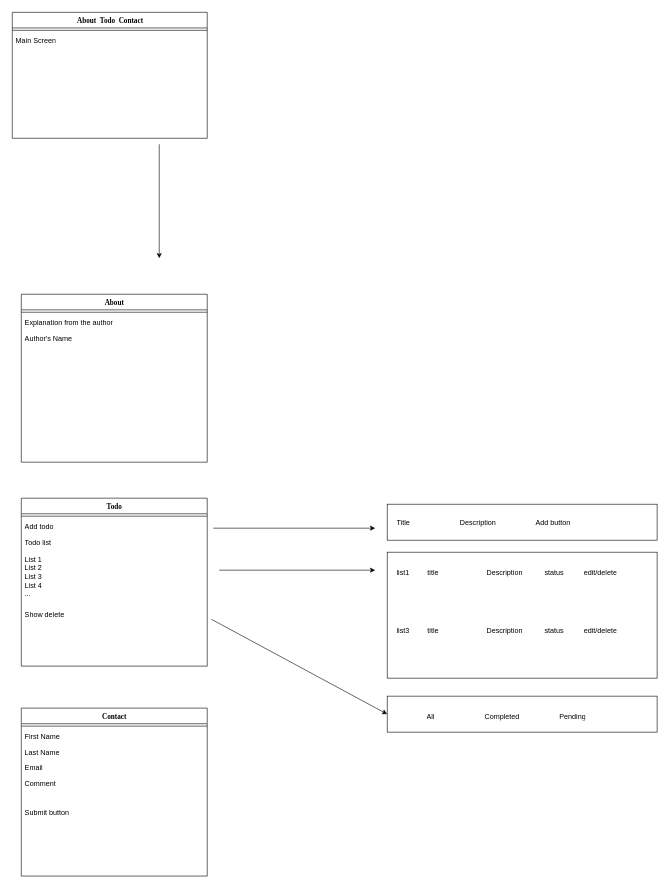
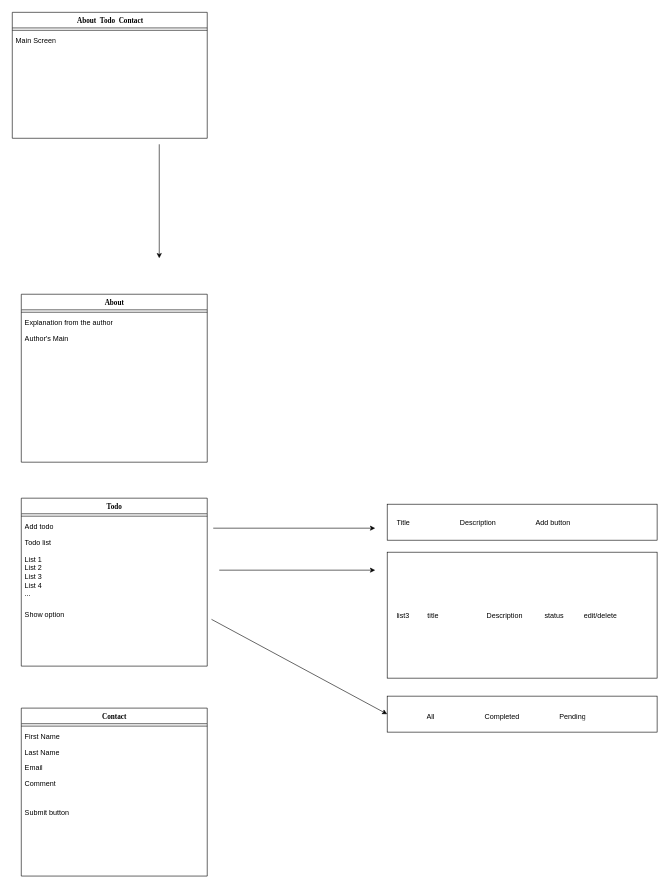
  <mxCell id="0" />
  <mxCell id="1" parent="0" />
  <mxCell id="2" value="About&amp;nbsp; Todo&amp;nbsp; Contact" style="swimlane;html=1;fontStyle=1;align=center;verticalAlign=top;childLayout=stackLayout;horizontal=1;startSize=26;horizontalStack=0;resizeParent=1;resizeLast=0;collapsible=1;marginBottom=0;swimlaneFillColor=#ffffff;rounded=0;shadow=0;comic=0;labelBackgroundColor=none;strokeWidth=1;fillColor=none;fontFamily=Verdana;fontSize=12" parent="1" vertex="1"><mxGeometry x="20" y="20" width="325" height="210" as="geometry" /></mxCell>
  <mxCell id="3" value="" style="line;html=1;strokeWidth=1;fillColor=none;align=left;verticalAlign=middle;spacingTop=-1;spacingLeft=3;spacingRight=3;rotatable=0;labelPosition=right;points=[];portConstraint=eastwest;" parent="2" vertex="1"><mxGeometry y="26" width="325" height="8" as="geometry" /></mxCell>
  <mxCell id="4" value="Main Screen" style="text;html=1;strokeColor=none;fillColor=none;align=left;verticalAlign=top;spacingLeft=4;spacingRight=4;whiteSpace=wrap;overflow=hidden;rotatable=0;points=[[0,0.5],[1,0.5]];portConstraint=eastwest;" parent="2" vertex="1"><mxGeometry y="34" width="325" height="26" as="geometry" /></mxCell>
  <mxCell id="5" value="About" style="swimlane;html=1;fontStyle=1;align=center;verticalAlign=top;childLayout=stackLayout;horizontal=1;startSize=26;horizontalStack=0;resizeParent=1;resizeLast=0;collapsible=1;marginBottom=0;swimlaneFillColor=#ffffff;rounded=0;shadow=0;comic=0;labelBackgroundColor=none;strokeWidth=1;fillColor=none;fontFamily=Verdana;fontSize=12" vertex="1" parent="1"><mxGeometry x="35" y="490" width="310" height="280" as="geometry" /></mxCell>
  <mxCell id="6" value="" style="line;html=1;strokeWidth=1;fillColor=none;align=left;verticalAlign=middle;spacingTop=-1;spacingLeft=3;spacingRight=3;rotatable=0;labelPosition=right;points=[];portConstraint=eastwest;" vertex="1" parent="5"><mxGeometry y="26" width="310" height="8" as="geometry" /></mxCell>
  <mxCell id="7" value="Explanation from the author" style="text;html=1;strokeColor=none;fillColor=none;align=left;verticalAlign=top;spacingLeft=4;spacingRight=4;whiteSpace=wrap;overflow=hidden;rotatable=0;points=[[0,0.5],[1,0.5]];portConstraint=eastwest;" vertex="1" parent="5"><mxGeometry y="34" width="310" height="26" as="geometry" /></mxCell>
- <mxCell id="8" value="Author's Name" style="text;html=1;strokeColor=none;fillColor=none;align=left;verticalAlign=top;spacingLeft=4;spacingRight=4;whiteSpace=wrap;overflow=hidden;rotatable=0;points=[[0,0.5],[1,0.5]];portConstraint=eastwest;" vertex="1" parent="5"><mxGeometry y="60" width="310" height="26" as="geometry" /></mxCell>
+ <mxCell id="8" value="Author's Main" style="text;html=1;strokeColor=none;fillColor=none;align=left;verticalAlign=top;spacingLeft=4;spacingRight=4;whiteSpace=wrap;overflow=hidden;rotatable=0;points=[[0,0.5],[1,0.5]];portConstraint=eastwest;" vertex="1" parent="5"><mxGeometry y="60" width="310" height="26" as="geometry" /></mxCell>
  <mxCell id="9" value="Todo" style="swimlane;html=1;fontStyle=1;align=center;verticalAlign=top;childLayout=stackLayout;horizontal=1;startSize=26;horizontalStack=0;resizeParent=1;resizeLast=0;collapsible=1;marginBottom=0;swimlaneFillColor=#ffffff;rounded=0;shadow=0;comic=0;labelBackgroundColor=none;strokeWidth=1;fillColor=none;fontFamily=Verdana;fontSize=12" vertex="1" parent="1"><mxGeometry x="35" y="830" width="310" height="280" as="geometry" /></mxCell>
  <mxCell id="10" value="" style="line;html=1;strokeWidth=1;fillColor=none;align=left;verticalAlign=middle;spacingTop=-1;spacingLeft=3;spacingRight=3;rotatable=0;labelPosition=right;points=[];portConstraint=eastwest;" vertex="1" parent="9"><mxGeometry y="26" width="310" height="8" as="geometry" /></mxCell>
  <mxCell id="11" value="Add todo" style="text;html=1;strokeColor=none;fillColor=none;align=left;verticalAlign=top;spacingLeft=4;spacingRight=4;whiteSpace=wrap;overflow=hidden;rotatable=0;points=[[0,0.5],[1,0.5]];portConstraint=eastwest;" vertex="1" parent="9"><mxGeometry y="34" width="310" height="26" as="geometry" /></mxCell>
  <mxCell id="12" value="Todo list&lt;br&gt;&lt;br&gt;List 1&lt;br&gt;List 2&lt;br&gt;List 3&lt;br&gt;List 4&lt;br&gt;..." style="text;html=1;strokeColor=none;fillColor=none;align=left;verticalAlign=top;spacingLeft=4;spacingRight=4;whiteSpace=wrap;overflow=hidden;rotatable=0;points=[[0,0.5],[1,0.5]];portConstraint=eastwest;" vertex="1" parent="9"><mxGeometry y="60" width="310" height="120" as="geometry" /></mxCell>
- <mxCell id="13" value="Show delete" style="text;html=1;strokeColor=none;fillColor=none;align=left;verticalAlign=top;spacingLeft=4;spacingRight=4;whiteSpace=wrap;overflow=hidden;rotatable=0;points=[[0,0.5],[1,0.5]];portConstraint=eastwest;" vertex="1" parent="9"><mxGeometry y="180" width="310" height="26" as="geometry" /></mxCell>
+ <mxCell id="13" value="Show option" style="text;html=1;strokeColor=none;fillColor=none;align=left;verticalAlign=top;spacingLeft=4;spacingRight=4;whiteSpace=wrap;overflow=hidden;rotatable=0;points=[[0,0.5],[1,0.5]];portConstraint=eastwest;" vertex="1" parent="9"><mxGeometry y="180" width="310" height="26" as="geometry" /></mxCell>
  <mxCell id="14" value="Contact" style="swimlane;html=1;fontStyle=1;align=center;verticalAlign=top;childLayout=stackLayout;horizontal=1;startSize=26;horizontalStack=0;resizeParent=1;resizeLast=0;collapsible=1;marginBottom=0;swimlaneFillColor=#ffffff;rounded=0;shadow=0;comic=0;labelBackgroundColor=none;strokeWidth=1;fillColor=none;fontFamily=Verdana;fontSize=12" vertex="1" parent="1"><mxGeometry x="35" y="1180" width="310" height="280" as="geometry" /></mxCell>
  <mxCell id="15" value="" style="line;html=1;strokeWidth=1;fillColor=none;align=left;verticalAlign=middle;spacingTop=-1;spacingLeft=3;spacingRight=3;rotatable=0;labelPosition=right;points=[];portConstraint=eastwest;" vertex="1" parent="14"><mxGeometry y="26" width="310" height="8" as="geometry" /></mxCell>
  <mxCell id="16" value="First Name" style="text;html=1;strokeColor=none;fillColor=none;align=left;verticalAlign=top;spacingLeft=4;spacingRight=4;whiteSpace=wrap;overflow=hidden;rotatable=0;points=[[0,0.5],[1,0.5]];portConstraint=eastwest;" vertex="1" parent="14"><mxGeometry y="34" width="310" height="26" as="geometry" /></mxCell>
  <mxCell id="17" value="Last Name" style="text;html=1;strokeColor=none;fillColor=none;align=left;verticalAlign=top;spacingLeft=4;spacingRight=4;whiteSpace=wrap;overflow=hidden;rotatable=0;points=[[0,0.5],[1,0.5]];portConstraint=eastwest;" vertex="1" parent="14"><mxGeometry y="60" width="310" height="26" as="geometry" /></mxCell>
  <mxCell id="18" value="Email" style="text;html=1;strokeColor=none;fillColor=none;align=left;verticalAlign=top;spacingLeft=4;spacingRight=4;whiteSpace=wrap;overflow=hidden;rotatable=0;points=[[0,0.5],[1,0.5]];portConstraint=eastwest;" vertex="1" parent="14"><mxGeometry y="86" width="310" height="26" as="geometry" /></mxCell>
  <mxCell id="19" value="Comment" style="text;html=1;strokeColor=none;fillColor=none;align=left;verticalAlign=top;spacingLeft=4;spacingRight=4;whiteSpace=wrap;overflow=hidden;rotatable=0;points=[[0,0.5],[1,0.5]];portConstraint=eastwest;" vertex="1" parent="14"><mxGeometry y="112" width="310" height="48" as="geometry" /></mxCell>
  <mxCell id="20" value="Submit button" style="text;html=1;strokeColor=none;fillColor=none;align=left;verticalAlign=top;spacingLeft=4;spacingRight=4;whiteSpace=wrap;overflow=hidden;rotatable=0;points=[[0,0.5],[1,0.5]];portConstraint=eastwest;" vertex="1" parent="14"><mxGeometry y="160" width="310" height="70" as="geometry" /></mxCell>
  <mxCell id="21" value="" style="endArrow=classic;html=1;rounded=0;" edge="1" parent="1"><mxGeometry width="50" height="50" relative="1" as="geometry"><mxPoint x="265" y="240" as="sourcePoint" /><mxPoint x="265" y="430" as="targetPoint" /></mxGeometry></mxCell>
  <mxCell id="22" value="" style="endArrow=classic;html=1;rounded=0;" edge="1" parent="1"><mxGeometry width="50" height="50" relative="1" as="geometry"><mxPoint x="355" y="880" as="sourcePoint" /><mxPoint x="625" y="880" as="targetPoint" /></mxGeometry></mxCell>
  <mxCell id="23" value="" style="rounded=0;whiteSpace=wrap;html=1;" vertex="1" parent="1"><mxGeometry x="645" width="450" height="60" as="geometry" y="840" /></mxCell>
  <mxCell id="24" value="Title&amp;nbsp; &amp;nbsp; &amp;nbsp; &amp;nbsp; &amp;nbsp; &amp;nbsp; &amp;nbsp; &amp;nbsp; &amp;nbsp; &amp;nbsp; &amp;nbsp; &amp;nbsp; &amp;nbsp;Description&amp;nbsp; &amp;nbsp; &amp;nbsp; &amp;nbsp; &amp;nbsp; &amp;nbsp; &amp;nbsp; &amp;nbsp; &amp;nbsp; &amp;nbsp; Add button" style="text;html=1;strokeColor=none;fillColor=none;align=left;verticalAlign=top;spacingLeft=4;spacingRight=4;whiteSpace=wrap;overflow=hidden;rotatable=0;points=[[0,0.5],[1,0.5]];portConstraint=eastwest;" vertex="1" parent="1"><mxGeometry x="655" y="857" width="310" height="26" as="geometry" /></mxCell>
  <mxCell id="25" value="" style="endArrow=classic;html=1;rounded=0;" edge="1" parent="1"><mxGeometry width="50" height="50" relative="1" as="geometry"><mxPoint x="365" y="950" as="sourcePoint" /><mxPoint x="625" y="950" as="targetPoint" /></mxGeometry></mxCell>
  <mxCell id="26" value="" style="rounded=0;whiteSpace=wrap;html=1;" vertex="1" parent="1"><mxGeometry x="645" y="920" width="450" height="210" as="geometry" /></mxCell>
- <mxCell id="27" value="list1&amp;nbsp; &amp;nbsp; &amp;nbsp; &amp;nbsp; &amp;nbsp;title&amp;nbsp; &amp;nbsp; &amp;nbsp; &amp;nbsp; &amp;nbsp; &amp;nbsp; &amp;nbsp; &amp;nbsp; &amp;nbsp; &amp;nbsp; &amp;nbsp; &amp;nbsp; Description&amp;nbsp; &amp;nbsp; &amp;nbsp; &amp;nbsp; &amp;nbsp; &amp;nbsp;status&amp;nbsp; &amp;nbsp; &amp;nbsp; &amp;nbsp; &amp;nbsp; edit/delete" style="text;html=1;strokeColor=none;fillColor=none;align=left;verticalAlign=top;spacingLeft=4;spacingRight=4;whiteSpace=wrap;overflow=hidden;rotatable=0;points=[[0,0.5],[1,0.5]];portConstraint=eastwest;" vertex="1" parent="1"><mxGeometry x="655" y="940" width="410" height="26" as="geometry" /></mxCell>
- <mxCell id="28" value="list3&amp;nbsp; &amp;nbsp; &amp;nbsp; &amp;nbsp; &amp;nbsp;title&amp;nbsp; &amp;nbsp; &amp;nbsp; &amp;nbsp; &amp;nbsp; &amp;nbsp; &amp;nbsp; &amp;nbsp; &amp;nbsp; &amp;nbsp; &amp;nbsp; &amp;nbsp; Description&amp;nbsp; &amp;nbsp; &amp;nbsp; &amp;nbsp; &amp;nbsp; &amp;nbsp;status&amp;nbsp; &amp;nbsp; &amp;nbsp; &amp;nbsp; &amp;nbsp; edit/delete" style="text;html=1;strokeColor=none;fillColor=none;align=left;verticalAlign=top;spacingLeft=4;spacingRight=4;whiteSpace=wrap;overflow=hidden;rotatable=0;points=[[0,0.5],[1,0.5]];portConstraint=eastwest;" vertex="1" parent="1"><mxGeometry x="655" y="1037" width="410" height="26" as="geometry" /></mxCell>
+ <mxCell id="28" value="list3&amp;nbsp; &amp;nbsp; &amp;nbsp; &amp;nbsp; &amp;nbsp;title&amp;nbsp; &amp;nbsp; &amp;nbsp; &amp;nbsp; &amp;nbsp; &amp;nbsp; &amp;nbsp; &amp;nbsp; &amp;nbsp; &amp;nbsp; &amp;nbsp; &amp;nbsp; Description&amp;nbsp; &amp;nbsp; &amp;nbsp; &amp;nbsp; &amp;nbsp; &amp;nbsp;status&amp;nbsp; &amp;nbsp; &amp;nbsp; &amp;nbsp; &amp;nbsp; edit/delete" style="text;html=1;strokeColor=none;fillColor=none;align=left;verticalAlign=top;spacingLeft=4;spacingRight=4;whiteSpace=wrap;overflow=hidden;rotatable=0;points=[[0,0.5],[1,0.5]];portConstraint=eastwest;" vertex="1" parent="1"><mxGeometry x="655" y="1012" width="410" height="26" as="geometry" /></mxCell>
  <mxCell id="29" value="" style="rounded=0;whiteSpace=wrap;html=1;" vertex="1" parent="1"><mxGeometry x="645" y="1160" width="450" height="60" as="geometry" /></mxCell>
  <mxCell id="30" value="" style="endArrow=classic;html=1;rounded=0;entryX=0;entryY=0.5;entryDx=0;entryDy=0;exitX=1.023;exitY=0.846;exitDx=0;exitDy=0;exitPerimeter=0;" edge="1" parent="1" source="13" target="29"><mxGeometry width="50" height="50" relative="1" as="geometry"><mxPoint x="825" y="1230" as="sourcePoint" /><mxPoint x="875" y="1180" as="targetPoint" /></mxGeometry></mxCell>
  <mxCell id="31" value="All&amp;nbsp; &amp;nbsp; &amp;nbsp; &amp;nbsp; &amp;nbsp; &amp;nbsp; &amp;nbsp; &amp;nbsp; &amp;nbsp; &amp;nbsp; &amp;nbsp; &amp;nbsp; &amp;nbsp;Completed&amp;nbsp; &amp;nbsp; &amp;nbsp; &amp;nbsp; &amp;nbsp; &amp;nbsp; &amp;nbsp; &amp;nbsp; &amp;nbsp; &amp;nbsp; Pending" style="text;html=1;strokeColor=none;fillColor=none;align=left;verticalAlign=top;spacingLeft=4;spacingRight=4;whiteSpace=wrap;overflow=hidden;rotatable=0;points=[[0,0.5],[1,0.5]];portConstraint=eastwest;" vertex="1" parent="1"><mxGeometry x="705" y="1180" width="310" height="26" as="geometry" /></mxCell>
